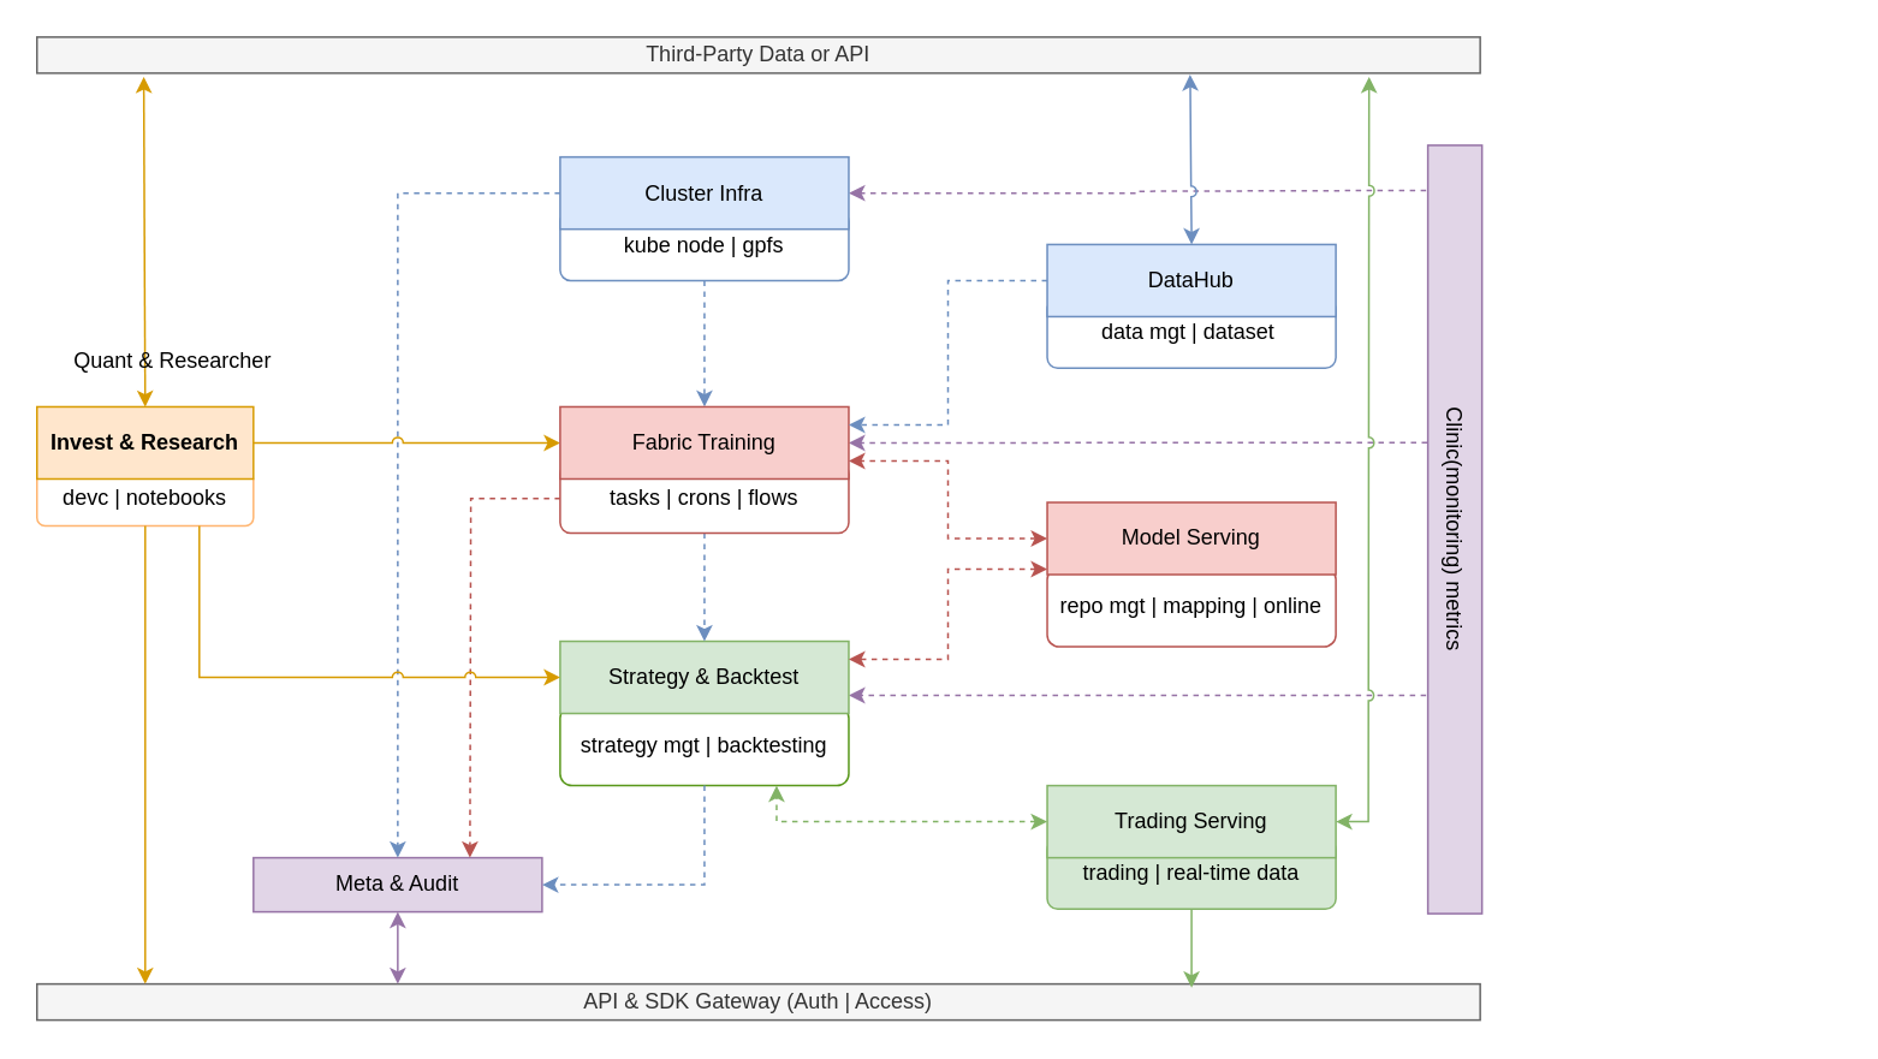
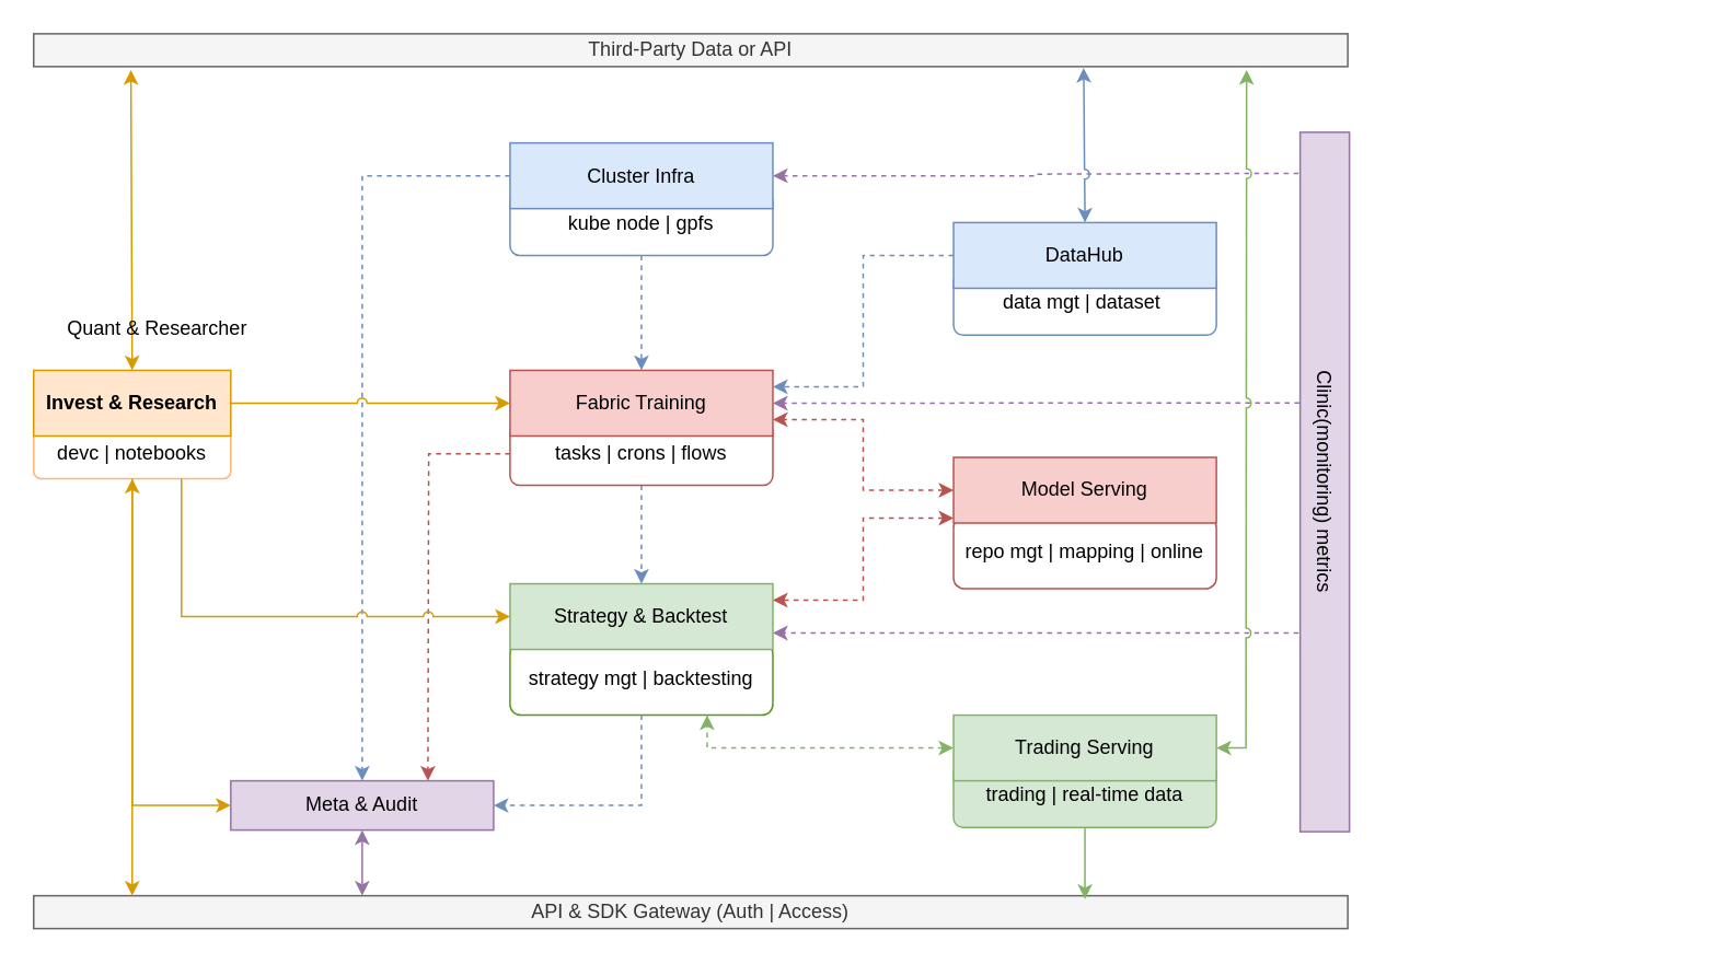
  <mxCell id="0" />
  <mxCell id="1" parent="0" />
  <mxCell id="2" style="edgeStyle=orthogonalEdgeStyle;rounded=0;orthogonalLoop=1;jettySize=auto;html=1;entryX=1;entryY=0.5;entryDx=0;entryDy=0;fillColor=#e1d5e7;strokeColor=#9673a6;dashed=1;" edge="1" parent="1" target="20"><mxGeometry relative="1" as="geometry"><mxPoint x="790" y="105" as="sourcePoint" /><mxPoint x="540" y="215" as="targetPoint" /><Array as="points" /></mxGeometry></mxCell>
  <mxCell id="3" style="edgeStyle=orthogonalEdgeStyle;rounded=0;orthogonalLoop=1;jettySize=auto;html=1;entryX=1;entryY=0.5;entryDx=0;entryDy=0;exitX=0.387;exitY=1.014;exitDx=0;exitDy=0;exitPerimeter=0;fillColor=#e1d5e7;strokeColor=#9673a6;dashed=1;" edge="1" parent="1" source="5" target="24"><mxGeometry relative="1" as="geometry"><Array as="points" /></mxGeometry></mxCell>
  <mxCell id="4" style="edgeStyle=orthogonalEdgeStyle;rounded=0;orthogonalLoop=1;jettySize=auto;html=1;entryX=1;entryY=0.75;entryDx=0;entryDy=0;fillColor=#e1d5e7;strokeColor=#9673a6;dashed=1;" edge="1" parent="1" target="15"><mxGeometry relative="1" as="geometry"><mxPoint x="790" y="385" as="sourcePoint" /><Array as="points"><mxPoint x="790" y="385" /></Array></mxGeometry></mxCell>
  <mxCell id="5" value="Clinic(monitoring) metrics" style="rounded=0;whiteSpace=wrap;html=1;fillColor=#e1d5e7;strokeColor=#9673a6;rotation=90;" vertex="1" parent="1"><mxGeometry x="593" y="278" width="426" height="30" as="geometry" /></mxCell>
  <mxCell id="6" value="Meta &amp;amp; Audit" style="rounded=0;whiteSpace=wrap;html=1;fillColor=#e1d5e7;strokeColor=#9673a6;" vertex="1" parent="1"><mxGeometry x="140" y="475" width="160" height="30" as="geometry" /></mxCell>
  <mxCell id="7" value="API &amp;amp; SDK Gateway (Auth | Access)" style="rounded=0;whiteSpace=wrap;html=1;fillColor=#f5f5f5;strokeColor=#666666;fontColor=#333333;" vertex="1" parent="1"><mxGeometry x="20" y="545" width="800" height="20" as="geometry" /></mxCell>
  <mxCell id="8" value="" style="group" vertex="1" connectable="0" parent="1"><mxGeometry x="20" y="225" width="120" height="66" as="geometry" /></mxCell>
  <mxCell id="9" value="devc | notebooks" style="rounded=1;whiteSpace=wrap;html=1;strokeColor=#FFB570;" vertex="1" parent="8"><mxGeometry y="36" width="120" height="30" as="geometry" /></mxCell>
  <mxCell id="10" value="Invest &amp;amp; Research" style="rounded=0;whiteSpace=wrap;html=1;fillColor=#ffe6cc;strokeColor=#d79b00;fontStyle=1" vertex="1" parent="8"><mxGeometry width="120" height="40" as="geometry" /></mxCell>
  <mxCell id="11" style="edgeStyle=orthogonalEdgeStyle;rounded=0;orthogonalLoop=1;jettySize=auto;html=1;fillColor=#ffe6cc;strokeColor=#d79b00;" edge="1" parent="1" source="9"><mxGeometry relative="1" as="geometry"><mxPoint x="80" y="545" as="targetPoint" /><Array as="points"><mxPoint x="80" y="545" /></Array></mxGeometry></mxCell>
+ <mxCell id="12" style="edgeStyle=orthogonalEdgeStyle;rounded=0;orthogonalLoop=1;jettySize=auto;html=1;entryX=0;entryY=0.5;entryDx=0;entryDy=0;fillColor=#ffe6cc;strokeColor=#d79b00;startArrow=classic;startFill=1;" edge="1" parent="1" source="9" target="6"><mxGeometry relative="1" as="geometry" /></mxCell>
  <mxCell id="13" value="" style="group" vertex="1" connectable="0" parent="1"><mxGeometry x="310" y="355" width="160" height="80" as="geometry" /></mxCell>
  <mxCell id="14" value="strategy mgt | backtesting" style="rounded=1;whiteSpace=wrap;html=1;strokeColor=light-dark(#59981b, #053100);" vertex="1" parent="13"><mxGeometry y="36" width="160" height="44" as="geometry" /></mxCell>
  <mxCell id="15" value="&lt;span style=&quot;font-weight: 400;&quot;&gt;Strategy &amp;amp; Backtest&lt;/span&gt;" style="rounded=0;whiteSpace=wrap;html=1;fillColor=#d5e8d4;strokeColor=#82b366;fontStyle=1" vertex="1" parent="13"><mxGeometry width="160" height="40" as="geometry" /></mxCell>
  <mxCell id="16" style="edgeStyle=orthogonalEdgeStyle;rounded=0;orthogonalLoop=1;jettySize=auto;html=1;entryX=1;entryY=0.5;entryDx=0;entryDy=0;fillColor=#dae8fc;strokeColor=#6c8ebf;exitX=0.5;exitY=1;exitDx=0;exitDy=0;dashed=1;" edge="1" parent="1" source="14" target="6"><mxGeometry relative="1" as="geometry"><Array as="points"><mxPoint x="390" y="490" /></Array></mxGeometry></mxCell>
  <mxCell id="17" style="edgeStyle=orthogonalEdgeStyle;rounded=0;orthogonalLoop=1;jettySize=auto;html=1;entryX=0.5;entryY=0;entryDx=0;entryDy=0;dashed=1;fillColor=#dae8fc;strokeColor=#6c8ebf;" edge="1" parent="1" source="18" target="24"><mxGeometry relative="1" as="geometry" /></mxCell>
  <mxCell id="18" value="kube node | gpfs" style="rounded=1;whiteSpace=wrap;html=1;strokeWidth=1;strokeColor=#6C8EBF;" vertex="1" parent="1"><mxGeometry x="310" y="116.5" width="160" height="38.5" as="geometry" /></mxCell>
  <mxCell id="19" style="edgeStyle=orthogonalEdgeStyle;rounded=0;orthogonalLoop=1;jettySize=auto;html=1;entryX=0.5;entryY=0;entryDx=0;entryDy=0;fillColor=#dae8fc;strokeColor=#6c8ebf;dashed=1;" edge="1" parent="1" source="20" target="6"><mxGeometry relative="1" as="geometry" /></mxCell>
  <mxCell id="20" value="&lt;span style=&quot;font-weight: 400;&quot;&gt;Cluster Infra&lt;/span&gt;" style="rounded=0;whiteSpace=wrap;html=1;fillColor=#dae8fc;strokeColor=#6c8ebf;fontStyle=1" vertex="1" parent="1"><mxGeometry x="310" y="86.5" width="160" height="40" as="geometry" /></mxCell>
  <mxCell id="21" style="edgeStyle=orthogonalEdgeStyle;rounded=0;orthogonalLoop=1;jettySize=auto;html=1;entryX=0.5;entryY=0;entryDx=0;entryDy=0;dashed=1;fillColor=#dae8fc;strokeColor=#6c8ebf;" edge="1" parent="1" source="22" target="15"><mxGeometry relative="1" as="geometry" /></mxCell>
  <mxCell id="22" value="tasks | crons | flows" style="rounded=1;whiteSpace=wrap;html=1;strokeColor=#B85450;" vertex="1" parent="1"><mxGeometry x="310" y="256.5" width="160" height="38.5" as="geometry" /></mxCell>
  <mxCell id="23" style="edgeStyle=orthogonalEdgeStyle;rounded=0;orthogonalLoop=1;jettySize=auto;html=1;jumpStyle=arc;startArrow=classic;startFill=1;fillColor=#ffe6cc;strokeColor=#d79b00;endArrow=none;endFill=0;" edge="1" parent="1" source="24" target="10"><mxGeometry relative="1" as="geometry" /></mxCell>
  <mxCell id="24" value="&lt;span style=&quot;font-weight: 400;&quot;&gt;Fabric Training&lt;/span&gt;" style="rounded=0;whiteSpace=wrap;html=1;fillColor=#f8cecc;strokeColor=#b85450;fontStyle=1" vertex="1" parent="1"><mxGeometry x="310" y="225" width="160" height="40" as="geometry" /></mxCell>
  <mxCell id="25" style="edgeStyle=orthogonalEdgeStyle;rounded=0;orthogonalLoop=1;jettySize=auto;html=1;jumpStyle=arc;fillColor=#f8cecc;strokeColor=#b85450;dashed=1;" edge="1" parent="1" source="22"><mxGeometry relative="1" as="geometry"><mxPoint x="260" y="475" as="targetPoint" /></mxGeometry></mxCell>
  <mxCell id="26" style="edgeStyle=orthogonalEdgeStyle;rounded=0;orthogonalLoop=1;jettySize=auto;html=1;entryX=0.75;entryY=1;entryDx=0;entryDy=0;jumpStyle=arc;fillColor=#ffe6cc;strokeColor=#d79b00;startArrow=classic;startFill=1;endArrow=none;endFill=0;" edge="1" parent="1" source="15" target="9"><mxGeometry relative="1" as="geometry" /></mxCell>
  <mxCell id="27" style="edgeStyle=orthogonalEdgeStyle;rounded=0;orthogonalLoop=1;jettySize=auto;html=1;startArrow=classic;startFill=1;fillColor=#e1d5e7;strokeColor=#9673a6;" edge="1" parent="1" source="6"><mxGeometry relative="1" as="geometry"><mxPoint x="220" y="545" as="targetPoint" /></mxGeometry></mxCell>
  <mxCell id="28" value="data mgt | dataset&amp;nbsp;" style="rounded=1;whiteSpace=wrap;html=1;strokeWidth=1;strokeColor=#6C8EBF;" vertex="1" parent="1"><mxGeometry x="580" y="165" width="160" height="38.5" as="geometry" /></mxCell>
  <mxCell id="29" style="edgeStyle=orthogonalEdgeStyle;rounded=0;orthogonalLoop=1;jettySize=auto;html=1;entryX=1;entryY=0.25;entryDx=0;entryDy=0;fillColor=#dae8fc;strokeColor=#6c8ebf;dashed=1;" edge="1" parent="1" source="30" target="24"><mxGeometry relative="1" as="geometry" /></mxCell>
  <mxCell id="30" value="&lt;span style=&quot;font-weight: 400;&quot;&gt;DataHub&lt;/span&gt;" style="rounded=0;whiteSpace=wrap;html=1;fillColor=#dae8fc;strokeColor=#6c8ebf;fontStyle=1" vertex="1" parent="1"><mxGeometry x="580" y="135" width="160" height="40" as="geometry" /></mxCell>
  <mxCell id="31" value="Third-Party Data or API" style="rounded=0;whiteSpace=wrap;html=1;fillColor=#f5f5f5;strokeColor=#666666;fontColor=#333333;" vertex="1" parent="1"><mxGeometry x="20" y="20" width="800" height="20" as="geometry" /></mxCell>
  <mxCell id="32" value="trading | real-time data" style="rounded=1;whiteSpace=wrap;html=1;strokeWidth=1;strokeColor=#82b366;fillColor=#d5e8d4;" vertex="1" parent="1"><mxGeometry x="580" y="465" width="160" height="38.5" as="geometry" /></mxCell>
  <mxCell id="33" style="edgeStyle=orthogonalEdgeStyle;rounded=0;orthogonalLoop=1;jettySize=auto;html=1;entryX=0.75;entryY=1;entryDx=0;entryDy=0;startArrow=classic;startFill=1;fillColor=#d5e8d4;strokeColor=#82b366;dashed=1;" edge="1" parent="1" source="34" target="14"><mxGeometry relative="1" as="geometry"><Array as="points"><mxPoint x="430" y="455" /></Array></mxGeometry></mxCell>
  <mxCell id="34" value="&lt;span style=&quot;font-weight: 400;&quot;&gt;Trading Serving&lt;/span&gt;" style="rounded=0;whiteSpace=wrap;html=1;fillColor=#d5e8d4;strokeColor=#82b366;fontStyle=1" vertex="1" parent="1"><mxGeometry x="580" y="435" width="160" height="40" as="geometry" /></mxCell>
  <mxCell id="35" value="repo mgt | mapping | online" style="rounded=1;whiteSpace=wrap;html=1;strokeColor=#B85450;" vertex="1" parent="1"><mxGeometry x="580" y="314" width="160" height="44" as="geometry" /></mxCell>
  <mxCell id="36" style="edgeStyle=orthogonalEdgeStyle;rounded=0;orthogonalLoop=1;jettySize=auto;html=1;entryX=1;entryY=0.75;entryDx=0;entryDy=0;startArrow=classic;startFill=1;fillColor=#f8cecc;strokeColor=#b85450;dashed=1;" edge="1" parent="1" source="37" target="24"><mxGeometry relative="1" as="geometry" /></mxCell>
  <mxCell id="37" value="&lt;span style=&quot;font-weight: 400;&quot;&gt;Model Serving&lt;/span&gt;" style="rounded=0;whiteSpace=wrap;html=1;fillColor=#f8cecc;strokeColor=#b85450;fontStyle=1" vertex="1" parent="1"><mxGeometry x="580" y="278" width="160" height="40" as="geometry" /></mxCell>
  <mxCell id="38" style="edgeStyle=orthogonalEdgeStyle;rounded=0;orthogonalLoop=1;jettySize=auto;html=1;entryX=1;entryY=0.25;entryDx=0;entryDy=0;fillColor=#f8cecc;strokeColor=#b85450;startArrow=classic;startFill=1;dashed=1;" edge="1" parent="1" source="37" target="15"><mxGeometry relative="1" as="geometry"><Array as="points"><mxPoint x="525" y="315" /><mxPoint x="525" y="365" /></Array></mxGeometry></mxCell>
  <mxCell id="39" style="edgeStyle=orthogonalEdgeStyle;rounded=0;orthogonalLoop=1;jettySize=auto;html=1;entryX=0.8;entryY=0.101;entryDx=0;entryDy=0;entryPerimeter=0;fillColor=#d5e8d4;strokeColor=#82b366;" edge="1" parent="1" source="32" target="7"><mxGeometry relative="1" as="geometry" /></mxCell>
  <mxCell id="40" style="edgeStyle=orthogonalEdgeStyle;rounded=0;orthogonalLoop=1;jettySize=auto;html=1;entryX=0.923;entryY=1.101;entryDx=0;entryDy=0;entryPerimeter=0;fillColor=#d5e8d4;strokeColor=#82b366;startArrow=classic;startFill=1;jumpStyle=arc;" edge="1" parent="1" source="34" target="31"><mxGeometry relative="1" as="geometry"><Array as="points"><mxPoint x="758" y="455" /><mxPoint x="758" y="245" /></Array></mxGeometry></mxCell>
  <mxCell id="41" style="edgeStyle=orthogonalEdgeStyle;rounded=0;orthogonalLoop=1;jettySize=auto;html=1;entryX=0.799;entryY=1.041;entryDx=0;entryDy=0;entryPerimeter=0;fillColor=#dae8fc;strokeColor=#6c8ebf;startArrow=classic;startFill=1;jumpStyle=arc;" edge="1" parent="1" source="30" target="31"><mxGeometry relative="1" as="geometry"><Array as="points"><mxPoint x="660" y="95" /><mxPoint x="660" y="95" /></Array></mxGeometry></mxCell>
  <mxCell id="42" value="" style="endArrow=classic;startArrow=classic;html=1;rounded=0;exitX=0.5;exitY=0;exitDx=0;exitDy=0;entryX=0.074;entryY=1.101;entryDx=0;entryDy=0;entryPerimeter=0;fillColor=#ffe6cc;strokeColor=#d79b00;" edge="1" parent="1" source="10" target="31"><mxGeometry width="50" height="50" relative="1" as="geometry"><mxPoint x="110" y="176.5" as="sourcePoint" /><mxPoint x="160" y="126.5" as="targetPoint" /></mxGeometry></mxCell>
  <mxCell id="43" value="Quant &amp;amp; Researcher" style="text;html=1;align=center;verticalAlign=middle;resizable=0;points=[];autosize=1;strokeColor=none;fillColor=none;" vertex="1" parent="1"><mxGeometry x="30" y="185" width="130" height="30" as="geometry" /></mxCell>
